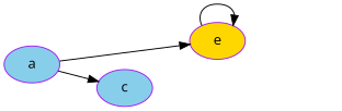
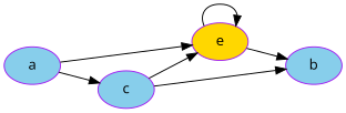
  digraph {
    fontname="Open Sans"
    rankdir=LR
    node [color=purple fillcolor=skyblue fontname="Open Sans" style=filled]
    edge [fontname="Open Sans" weight=0.6]
    a
    c
    e [fillcolor=gold]
+   b
    a -> c [weight=0.4]
    a -> e [weight=0.2]
+   c -> e
+   c -> b
    e -> e [weight=0.1]
+   e -> b [weight=0.7]
  }
